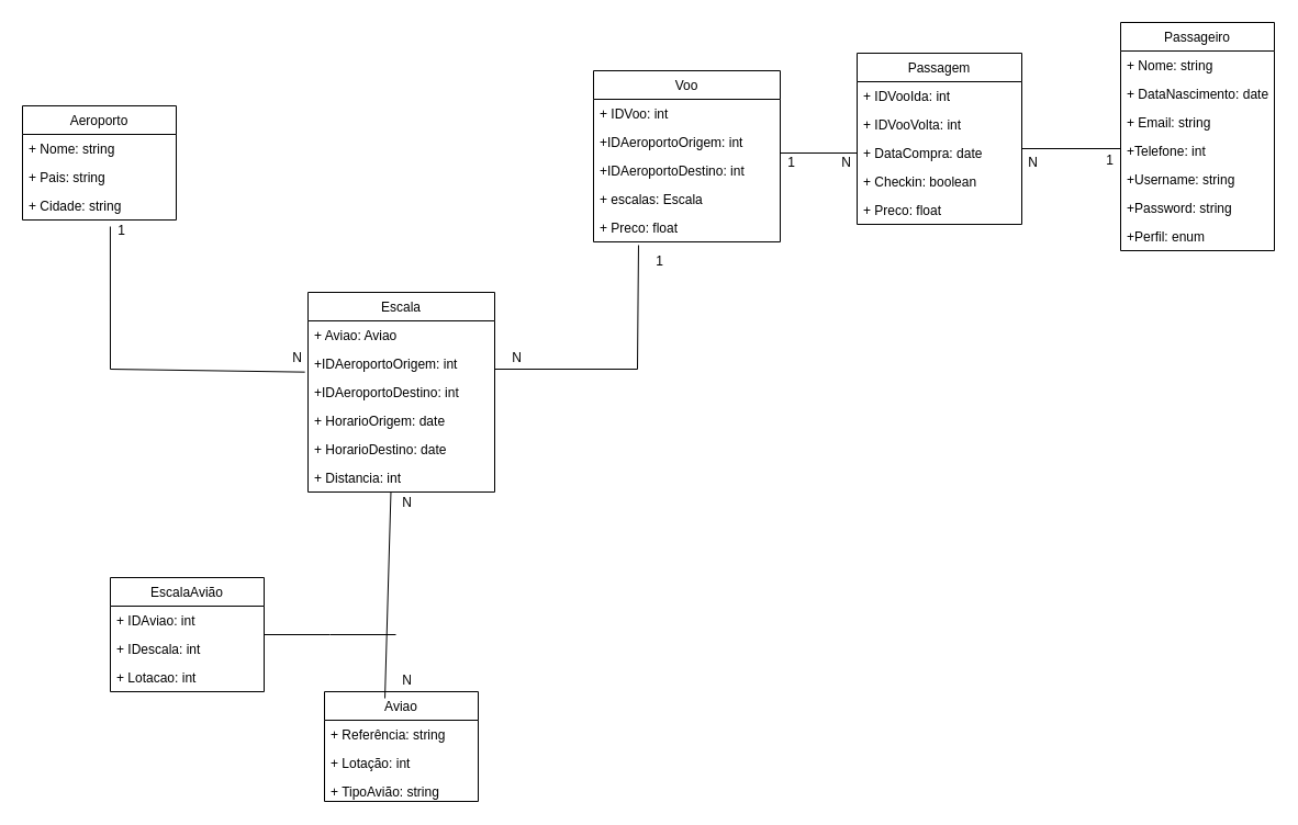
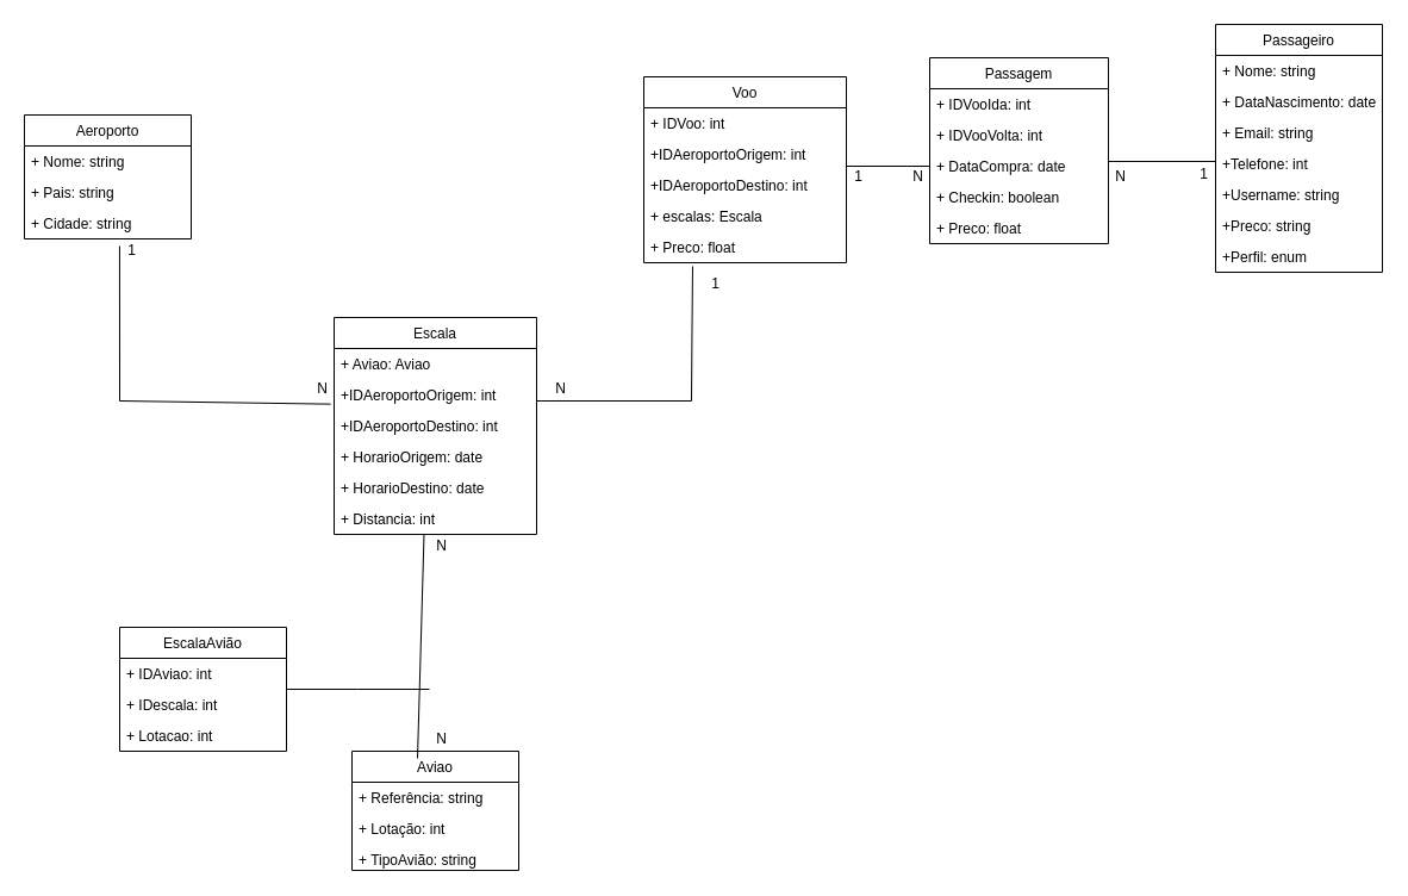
  <mxCell id="0" />
  <mxCell id="1" parent="0" />
  <mxCell id="2" value="Aviao" style="swimlane;fontStyle=0;childLayout=stackLayout;horizontal=1;startSize=26;fillColor=none;horizontalStack=0;resizeParent=1;resizeParentMax=0;resizeLast=0;collapsible=1;marginBottom=0;" parent="1" vertex="1"><mxGeometry x="295" y="630" width="140" height="100" as="geometry" /></mxCell>
  <mxCell id="3" value="+ Referência: string" style="text;strokeColor=none;fillColor=none;align=left;verticalAlign=top;spacingLeft=4;spacingRight=4;overflow=hidden;rotatable=0;points=[[0,0.5],[1,0.5]];portConstraint=eastwest;" parent="2" vertex="1"><mxGeometry y="26" width="140" height="26" as="geometry" /></mxCell>
  <mxCell id="4" value="+ Lotação: int" style="text;strokeColor=none;fillColor=none;align=left;verticalAlign=top;spacingLeft=4;spacingRight=4;overflow=hidden;rotatable=0;points=[[0,0.5],[1,0.5]];portConstraint=eastwest;" parent="2" vertex="1"><mxGeometry y="52" width="140" height="26" as="geometry" /></mxCell>
  <mxCell id="5" value="+ TipoAvião: string" style="text;strokeColor=none;fillColor=none;align=left;verticalAlign=top;spacingLeft=4;spacingRight=4;overflow=hidden;rotatable=0;points=[[0,0.5],[1,0.5]];portConstraint=eastwest;" parent="2" vertex="1"><mxGeometry y="78" width="140" height="22" as="geometry" /></mxCell>
  <mxCell id="6" value="Voo" style="swimlane;fontStyle=0;childLayout=stackLayout;horizontal=1;startSize=26;fillColor=none;horizontalStack=0;resizeParent=1;resizeParentMax=0;resizeLast=0;collapsible=1;marginBottom=0;" parent="1" vertex="1"><mxGeometry x="540" y="64" width="170" height="156" as="geometry" /></mxCell>
  <mxCell id="7" value="+ IDVoo: int" style="text;strokeColor=none;fillColor=none;align=left;verticalAlign=top;spacingLeft=4;spacingRight=4;overflow=hidden;rotatable=0;points=[[0,0.5],[1,0.5]];portConstraint=eastwest;" parent="6" vertex="1"><mxGeometry y="26" width="170" height="26" as="geometry" /></mxCell>
  <mxCell id="8" value="+IDAeroportoOrigem: int" style="text;strokeColor=none;fillColor=none;align=left;verticalAlign=top;spacingLeft=4;spacingRight=4;overflow=hidden;rotatable=0;points=[[0,0.5],[1,0.5]];portConstraint=eastwest;" parent="6" vertex="1"><mxGeometry y="52" width="170" height="26" as="geometry" /></mxCell>
  <mxCell id="9" value="+IDAeroportoDestino: int" style="text;strokeColor=none;fillColor=none;align=left;verticalAlign=top;spacingLeft=4;spacingRight=4;overflow=hidden;rotatable=0;points=[[0,0.5],[1,0.5]];portConstraint=eastwest;" vertex="1" parent="6"><mxGeometry y="78" width="170" height="26" as="geometry" /></mxCell>
  <mxCell id="10" value="+ escalas: Escala" style="text;strokeColor=none;fillColor=none;align=left;verticalAlign=top;spacingLeft=4;spacingRight=4;overflow=hidden;rotatable=0;points=[[0,0.5],[1,0.5]];portConstraint=eastwest;" parent="6" vertex="1"><mxGeometry y="104" width="170" height="26" as="geometry" /></mxCell>
  <mxCell id="11" value="+ Preco: float" style="text;strokeColor=none;fillColor=none;align=left;verticalAlign=top;spacingLeft=4;spacingRight=4;overflow=hidden;rotatable=0;points=[[0,0.5],[1,0.5]];portConstraint=eastwest;" parent="6" vertex="1"><mxGeometry y="130" width="170" height="26" as="geometry" /></mxCell>
  <mxCell id="12" value="Passagem" style="swimlane;fontStyle=0;childLayout=stackLayout;horizontal=1;startSize=26;fillColor=none;horizontalStack=0;resizeParent=1;resizeParentMax=0;resizeLast=0;collapsible=1;marginBottom=0;" parent="1" vertex="1"><mxGeometry x="780" y="48" width="150" height="156" as="geometry" /></mxCell>
  <mxCell id="13" value="+ IDVooIda: int" style="text;strokeColor=none;fillColor=none;align=left;verticalAlign=top;spacingLeft=4;spacingRight=4;overflow=hidden;rotatable=0;points=[[0,0.5],[1,0.5]];portConstraint=eastwest;" parent="12" vertex="1"><mxGeometry y="26" width="150" height="26" as="geometry" /></mxCell>
  <mxCell id="14" value="+ IDVooVolta: int" style="text;strokeColor=none;fillColor=none;align=left;verticalAlign=top;spacingLeft=4;spacingRight=4;overflow=hidden;rotatable=0;points=[[0,0.5],[1,0.5]];portConstraint=eastwest;" parent="12" vertex="1"><mxGeometry y="52" width="150" height="26" as="geometry" /></mxCell>
  <mxCell id="15" value="+ DataCompra: date" style="text;strokeColor=none;fillColor=none;align=left;verticalAlign=top;spacingLeft=4;spacingRight=4;overflow=hidden;rotatable=0;points=[[0,0.5],[1,0.5]];portConstraint=eastwest;" parent="12" vertex="1"><mxGeometry y="78" width="150" height="26" as="geometry" /></mxCell>
  <mxCell id="16" value="+ Checkin: boolean" style="text;strokeColor=none;fillColor=none;align=left;verticalAlign=top;spacingLeft=4;spacingRight=4;overflow=hidden;rotatable=0;points=[[0,0.5],[1,0.5]];portConstraint=eastwest;" parent="12" vertex="1"><mxGeometry y="104" width="150" height="26" as="geometry" /></mxCell>
  <mxCell id="17" value="+ Preco: float" style="text;strokeColor=none;fillColor=none;align=left;verticalAlign=top;spacingLeft=4;spacingRight=4;overflow=hidden;rotatable=0;points=[[0,0.5],[1,0.5]];portConstraint=eastwest;" parent="12" vertex="1"><mxGeometry y="130" width="150" height="26" as="geometry" /></mxCell>
  <mxCell id="18" value="Passageiro" style="swimlane;fontStyle=0;childLayout=stackLayout;horizontal=1;startSize=26;fillColor=none;horizontalStack=0;resizeParent=1;resizeParentMax=0;resizeLast=0;collapsible=1;marginBottom=0;" parent="1" vertex="1"><mxGeometry x="1020" y="20" width="140" height="208" as="geometry" /></mxCell>
  <mxCell id="19" value="+ Nome: string" style="text;strokeColor=none;fillColor=none;align=left;verticalAlign=top;spacingLeft=4;spacingRight=4;overflow=hidden;rotatable=0;points=[[0,0.5],[1,0.5]];portConstraint=eastwest;" parent="18" vertex="1"><mxGeometry y="26" width="140" height="26" as="geometry" /></mxCell>
  <mxCell id="20" value="+ DataNascimento: date" style="text;strokeColor=none;fillColor=none;align=left;verticalAlign=top;spacingLeft=4;spacingRight=4;overflow=hidden;rotatable=0;points=[[0,0.5],[1,0.5]];portConstraint=eastwest;" parent="18" vertex="1"><mxGeometry y="52" width="140" height="26" as="geometry" /></mxCell>
  <mxCell id="21" value="+ Email: string" style="text;strokeColor=none;fillColor=none;align=left;verticalAlign=top;spacingLeft=4;spacingRight=4;overflow=hidden;rotatable=0;points=[[0,0.5],[1,0.5]];portConstraint=eastwest;" parent="18" vertex="1"><mxGeometry y="78" width="140" height="26" as="geometry" /></mxCell>
  <mxCell id="22" value="+Telefone: int" style="text;strokeColor=none;fillColor=none;align=left;verticalAlign=top;spacingLeft=4;spacingRight=4;overflow=hidden;rotatable=0;points=[[0,0.5],[1,0.5]];portConstraint=eastwest;" parent="18" vertex="1"><mxGeometry y="104" width="140" height="26" as="geometry" /></mxCell>
  <mxCell id="23" value="+Username: string" style="text;strokeColor=none;fillColor=none;align=left;verticalAlign=top;spacingLeft=4;spacingRight=4;overflow=hidden;rotatable=0;points=[[0,0.5],[1,0.5]];portConstraint=eastwest;" parent="18" vertex="1"><mxGeometry y="130" width="140" height="26" as="geometry" /></mxCell>
- <mxCell id="24" value="+Password: string" style="text;strokeColor=none;fillColor=none;align=left;verticalAlign=top;spacingLeft=4;spacingRight=4;overflow=hidden;rotatable=0;points=[[0,0.5],[1,0.5]];portConstraint=eastwest;" parent="18" vertex="1"><mxGeometry y="156" width="140" height="26" as="geometry" /></mxCell>
+ <mxCell id="24" value="+Preco: string" style="text;strokeColor=none;fillColor=none;align=left;verticalAlign=top;spacingLeft=4;spacingRight=4;overflow=hidden;rotatable=0;points=[[0,0.5],[1,0.5]];portConstraint=eastwest;" parent="18" vertex="1"><mxGeometry y="156" width="140" height="26" as="geometry" /></mxCell>
  <mxCell id="25" value="+Perfil: enum" style="text;strokeColor=none;fillColor=none;align=left;verticalAlign=top;spacingLeft=4;spacingRight=4;overflow=hidden;rotatable=0;points=[[0,0.5],[1,0.5]];portConstraint=eastwest;" parent="18" vertex="1"><mxGeometry y="182" width="140" height="26" as="geometry" /></mxCell>
  <mxCell id="26" value="Escala" style="swimlane;fontStyle=0;childLayout=stackLayout;horizontal=1;startSize=26;fillColor=none;horizontalStack=0;resizeParent=1;resizeParentMax=0;resizeLast=0;collapsible=1;marginBottom=0;" parent="1" vertex="1"><mxGeometry x="280" y="266" width="170" height="182" as="geometry" /></mxCell>
  <mxCell id="27" value="+ Aviao: Aviao" style="text;strokeColor=none;fillColor=none;align=left;verticalAlign=top;spacingLeft=4;spacingRight=4;overflow=hidden;rotatable=0;points=[[0,0.5],[1,0.5]];portConstraint=eastwest;" parent="26" vertex="1"><mxGeometry y="26" width="170" height="26" as="geometry" /></mxCell>
  <mxCell id="28" value="+IDAeroportoOrigem: int" style="text;strokeColor=none;fillColor=none;align=left;verticalAlign=top;spacingLeft=4;spacingRight=4;overflow=hidden;rotatable=0;points=[[0,0.5],[1,0.5]];portConstraint=eastwest;" parent="26" vertex="1"><mxGeometry y="52" width="170" height="26" as="geometry" /></mxCell>
  <mxCell id="29" value="+IDAeroportoDestino: int" style="text;strokeColor=none;fillColor=none;align=left;verticalAlign=top;spacingLeft=4;spacingRight=4;overflow=hidden;rotatable=0;points=[[0,0.5],[1,0.5]];portConstraint=eastwest;" parent="26" vertex="1"><mxGeometry y="78" width="170" height="26" as="geometry" /></mxCell>
  <mxCell id="30" value="+ HorarioOrigem: date" style="text;strokeColor=none;fillColor=none;align=left;verticalAlign=top;spacingLeft=4;spacingRight=4;overflow=hidden;rotatable=0;points=[[0,0.5],[1,0.5]];portConstraint=eastwest;" parent="26" vertex="1"><mxGeometry y="104" width="170" height="26" as="geometry" /></mxCell>
  <mxCell id="31" value="+ HorarioDestino: date" style="text;strokeColor=none;fillColor=none;align=left;verticalAlign=top;spacingLeft=4;spacingRight=4;overflow=hidden;rotatable=0;points=[[0,0.5],[1,0.5]];portConstraint=eastwest;" parent="26" vertex="1"><mxGeometry y="130" width="170" height="26" as="geometry" /></mxCell>
  <mxCell id="32" value="+ Distancia: int" style="text;strokeColor=none;fillColor=none;align=left;verticalAlign=top;spacingLeft=4;spacingRight=4;overflow=hidden;rotatable=0;points=[[0,0.5],[1,0.5]];portConstraint=eastwest;" parent="26" vertex="1"><mxGeometry y="156" width="170" height="26" as="geometry" /></mxCell>
  <mxCell id="33" value="Aeroporto" style="swimlane;fontStyle=0;childLayout=stackLayout;horizontal=1;startSize=26;fillColor=none;horizontalStack=0;resizeParent=1;resizeParentMax=0;resizeLast=0;collapsible=1;marginBottom=0;" parent="1" vertex="1"><mxGeometry x="20" y="96" width="140" height="104" as="geometry" /></mxCell>
  <mxCell id="34" value="+ Nome: string" style="text;strokeColor=none;fillColor=none;align=left;verticalAlign=top;spacingLeft=4;spacingRight=4;overflow=hidden;rotatable=0;points=[[0,0.5],[1,0.5]];portConstraint=eastwest;" parent="33" vertex="1"><mxGeometry y="26" width="140" height="26" as="geometry" /></mxCell>
  <mxCell id="35" value="+ Pais: string" style="text;strokeColor=none;fillColor=none;align=left;verticalAlign=top;spacingLeft=4;spacingRight=4;overflow=hidden;rotatable=0;points=[[0,0.5],[1,0.5]];portConstraint=eastwest;" parent="33" vertex="1"><mxGeometry y="52" width="140" height="26" as="geometry" /></mxCell>
  <mxCell id="36" value="+ Cidade: string" style="text;strokeColor=none;fillColor=none;align=left;verticalAlign=top;spacingLeft=4;spacingRight=4;overflow=hidden;rotatable=0;points=[[0,0.5],[1,0.5]];portConstraint=eastwest;" parent="33" vertex="1"><mxGeometry y="78" width="140" height="26" as="geometry" /></mxCell>
  <mxCell id="37" value="N" style="text;html=1;align=center;verticalAlign=middle;resizable=0;points=[];autosize=1;strokeColor=none;" parent="1" vertex="1"><mxGeometry x="930" y="138" width="20" height="20" as="geometry" /></mxCell>
  <mxCell id="38" value="" style="endArrow=none;html=1;entryX=0;entryY=0.5;entryDx=0;entryDy=0;" parent="1" target="15" edge="1"><mxGeometry width="50" height="50" relative="1" as="geometry"><mxPoint x="710" y="139" as="sourcePoint" /><mxPoint x="710" y="176" as="targetPoint" /></mxGeometry></mxCell>
  <mxCell id="39" value="" style="endArrow=none;html=1;exitX=0.444;exitY=1.006;exitDx=0;exitDy=0;exitPerimeter=0;entryX=0.393;entryY=0.06;entryDx=0;entryDy=0;entryPerimeter=0;" parent="1" source="32" target="2" edge="1"><mxGeometry width="50" height="50" relative="1" as="geometry"><mxPoint x="341" y="256" as="sourcePoint" /><mxPoint x="356" y="516" as="targetPoint" /></mxGeometry></mxCell>
  <mxCell id="40" value="N" style="text;html=1;align=center;verticalAlign=middle;resizable=0;points=[];autosize=1;strokeColor=none;" parent="1" vertex="1"><mxGeometry x="360" y="610" width="20" height="20" as="geometry" /></mxCell>
  <mxCell id="41" value="N" style="text;html=1;align=center;verticalAlign=middle;resizable=0;points=[];autosize=1;strokeColor=none;" parent="1" vertex="1"><mxGeometry x="360" y="448" width="20" height="20" as="geometry" /></mxCell>
  <mxCell id="42" value="" style="endArrow=none;html=1;" parent="1" edge="1"><mxGeometry width="50" height="50" relative="1" as="geometry"><mxPoint x="450" y="336" as="sourcePoint" /><mxPoint x="580" y="336" as="targetPoint" /></mxGeometry></mxCell>
  <mxCell id="43" value="" style="endArrow=none;html=1;entryX=0.241;entryY=1.115;entryDx=0;entryDy=0;entryPerimeter=0;" parent="1" target="11" edge="1"><mxGeometry width="50" height="50" relative="1" as="geometry"><mxPoint x="580" y="336" as="sourcePoint" /><mxPoint x="610" y="236" as="targetPoint" /></mxGeometry></mxCell>
  <mxCell id="44" value="1" style="text;html=1;align=center;verticalAlign=middle;resizable=0;points=[];autosize=1;strokeColor=none;" parent="1" vertex="1"><mxGeometry x="590" y="228" width="20" height="20" as="geometry" /></mxCell>
  <mxCell id="45" value="N" style="text;html=1;align=center;verticalAlign=middle;resizable=0;points=[];autosize=1;strokeColor=none;" parent="1" vertex="1"><mxGeometry y="316" width="20" height="20" as="geometry" x="460" /></mxCell>
  <mxCell id="46" value="" style="endArrow=none;html=1;entryX=0.571;entryY=1.231;entryDx=0;entryDy=0;entryPerimeter=0;" parent="1" target="36" edge="1"><mxGeometry width="50" height="50" relative="1" as="geometry"><mxPoint x="100" y="336" as="sourcePoint" /><mxPoint x="110" y="246" as="targetPoint" /></mxGeometry></mxCell>
  <mxCell id="47" value="" style="endArrow=none;html=1;entryX=0.858;entryY=1.133;entryDx=0;entryDy=0;entryPerimeter=0;" parent="1" target="49" edge="1"><mxGeometry width="50" height="50" relative="1" as="geometry"><mxPoint x="100" y="336" as="sourcePoint" /><mxPoint x="170" y="386" as="targetPoint" /></mxGeometry></mxCell>
  <mxCell id="48" value="1" style="text;html=1;align=center;verticalAlign=middle;resizable=0;points=[];autosize=1;strokeColor=none;" parent="1" vertex="1"><mxGeometry x="100" y="200" width="20" height="20" as="geometry" /></mxCell>
  <mxCell id="49" value="N" style="text;html=1;align=center;verticalAlign=middle;resizable=0;points=[];autosize=1;strokeColor=none;" parent="1" vertex="1"><mxGeometry x="260" y="316" width="20" height="20" as="geometry" /></mxCell>
  <mxCell id="50" value="N" style="text;html=1;align=center;verticalAlign=middle;resizable=0;points=[];autosize=1;strokeColor=none;" parent="1" vertex="1"><mxGeometry x="760" y="138" width="20" height="20" as="geometry" /></mxCell>
  <mxCell id="51" value="1" style="text;html=1;align=center;verticalAlign=middle;resizable=0;points=[];autosize=1;strokeColor=none;" parent="1" vertex="1"><mxGeometry x="710" y="138" width="20" height="20" as="geometry" /></mxCell>
  <mxCell id="52" value="" style="endArrow=none;html=1;entryX=0;entryY=0.75;entryDx=0;entryDy=0;" parent="1" edge="1"><mxGeometry width="50" height="50" relative="1" as="geometry"><mxPoint x="930" y="135" as="sourcePoint" /><mxPoint x="1020" y="135" as="targetPoint" /></mxGeometry></mxCell>
  <mxCell id="53" value="1" style="text;html=1;align=center;verticalAlign=middle;resizable=0;points=[];autosize=1;strokeColor=none;" parent="1" vertex="1"><mxGeometry x="1000" y="136" width="20" height="20" as="geometry" /></mxCell>
  <mxCell id="54" style="edgeStyle=orthogonalEdgeStyle;rounded=0;orthogonalLoop=1;jettySize=auto;html=1;endArrow=none;endFill=0;" edge="1" parent="1" source="55"><mxGeometry relative="1" as="geometry"><mxPoint x="360" y="578" as="targetPoint" /></mxGeometry></mxCell>
  <mxCell id="55" value="EscalaAvião" style="swimlane;fontStyle=0;childLayout=stackLayout;horizontal=1;startSize=26;fillColor=none;horizontalStack=0;resizeParent=1;resizeParentMax=0;resizeLast=0;collapsible=1;marginBottom=0;" vertex="1" parent="1"><mxGeometry x="100" y="526" width="140" height="104" as="geometry" /></mxCell>
  <mxCell id="56" value="+ IDAviao: int" style="text;strokeColor=none;fillColor=none;align=left;verticalAlign=top;spacingLeft=4;spacingRight=4;overflow=hidden;rotatable=0;points=[[0,0.5],[1,0.5]];portConstraint=eastwest;" vertex="1" parent="55"><mxGeometry y="26" width="140" height="26" as="geometry" /></mxCell>
  <mxCell id="57" value="+ IDescala: int" style="text;strokeColor=none;fillColor=none;align=left;verticalAlign=top;spacingLeft=4;spacingRight=4;overflow=hidden;rotatable=0;points=[[0,0.5],[1,0.5]];portConstraint=eastwest;" vertex="1" parent="55"><mxGeometry y="52" width="140" height="26" as="geometry" /></mxCell>
  <mxCell id="58" value="+ Lotacao: int" style="text;strokeColor=none;fillColor=none;align=left;verticalAlign=top;spacingLeft=4;spacingRight=4;overflow=hidden;rotatable=0;points=[[0,0.5],[1,0.5]];portConstraint=eastwest;" vertex="1" parent="55"><mxGeometry y="78" width="140" height="26" as="geometry" /></mxCell>
